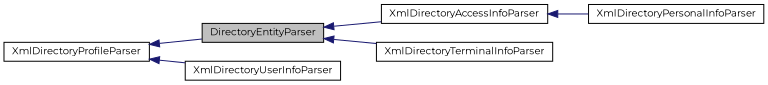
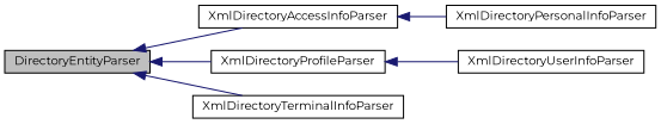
  digraph {
    fontname=Montserrat
    rankdir=LR
    node [color=black fontname=Montserrat fontsize=10 shape=record]
    edge [color=midnightblue dir=back fontname=Montserrat fontsize=10 labelfontname="FreeSans.ttf" labelfontsize=10 style=solid]
    n1 [fillcolor=grey75 fontcolor=black height=0.2 label=DirectoryEntityParser style=filled width=0.4]
    n2 [height=0.2 label=XmlDirectoryAccessInfoParser width=0.4]
    n3 [height=0.2 label=XmlDirectoryProfileParser width=0.4]
    n4 [height=0.2 label=XmlDirectoryTerminalInfoParser width=0.4]
    n5 [height=0.2 label=XmlDirectoryPersonalInfoParser width=0.4]
    n6 [height=0.2 label=XmlDirectoryUserInfoParser width=0.4]
    n1 -> n2
-   n3 -> n1
+   n1 -> n3
    n1 -> n4
    n2 -> n5
    n3 -> n6
  }
